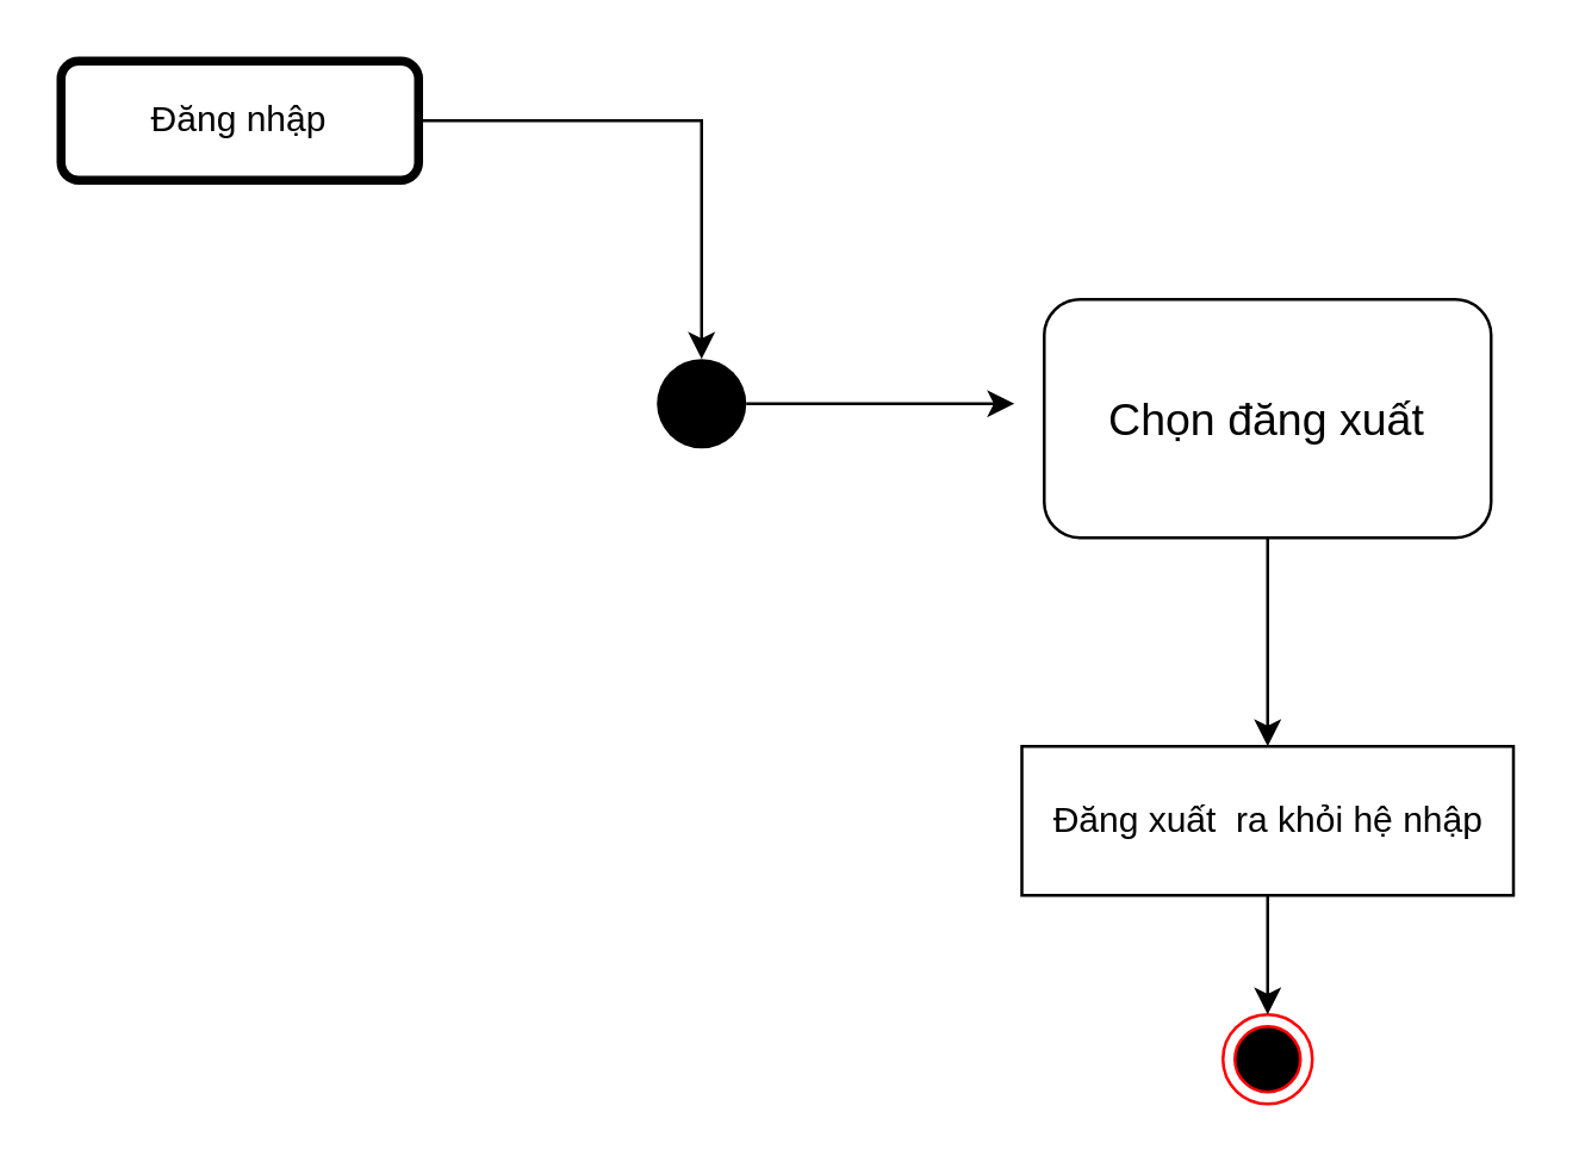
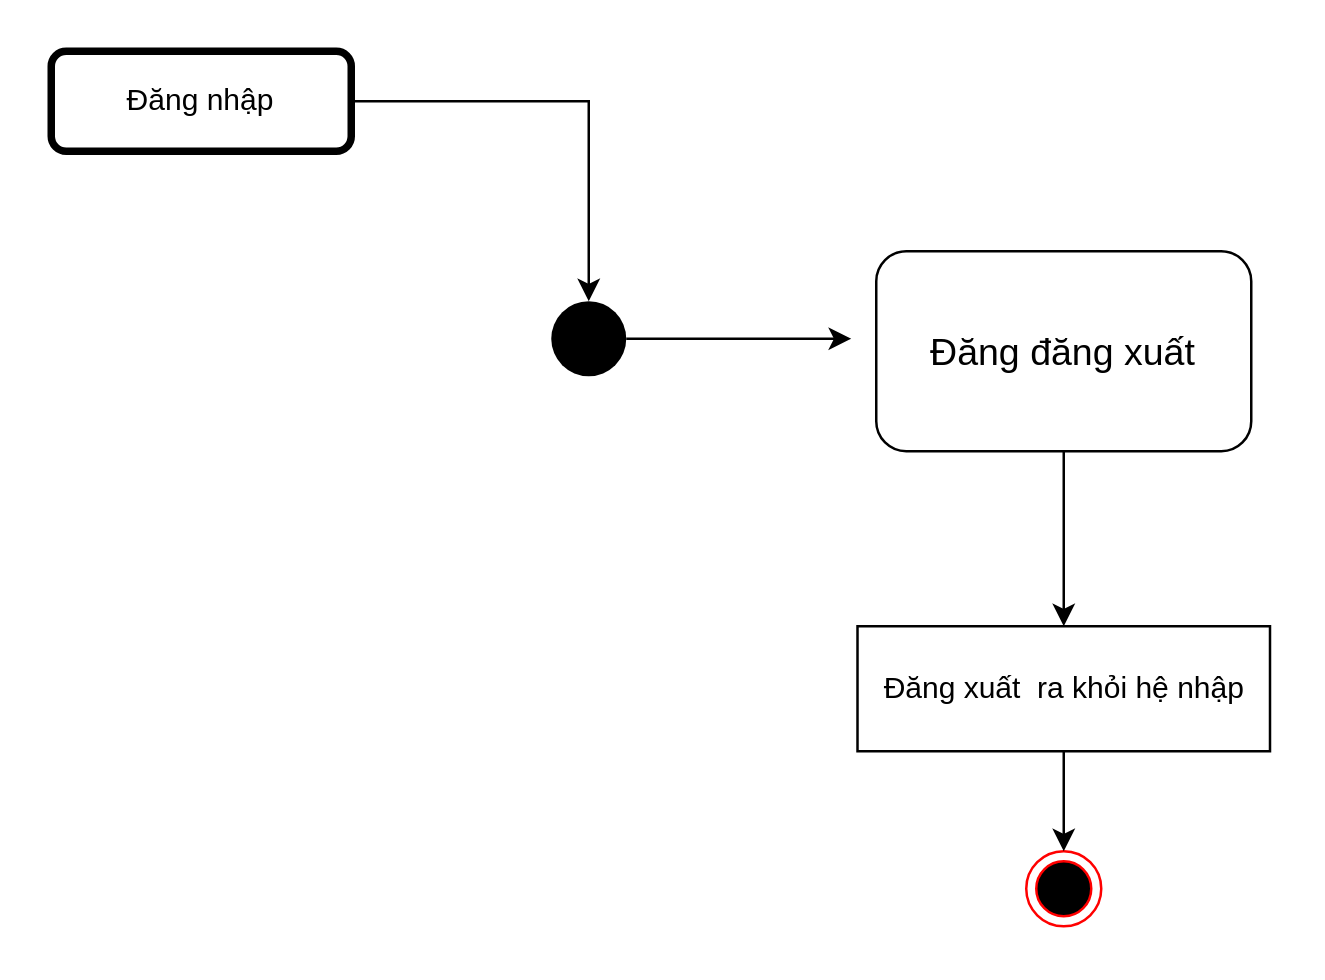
  <mxCell id="0" />
  <mxCell id="1" parent="0" />
  <mxCell id="2" style="edgeStyle=orthogonalEdgeStyle;rounded=0;orthogonalLoop=1;jettySize=auto;html=1;fontSize=15;" parent="1" source="3" edge="1"><mxGeometry relative="1" as="geometry"><mxPoint x="340" y="135" as="targetPoint" /></mxGeometry></mxCell>
  <mxCell id="3" value="" style="ellipse;fillColor=#000000;strokeColor=none;" parent="1" vertex="1"><mxGeometry x="220" y="120" width="30" height="30" as="geometry" /></mxCell>
  <mxCell id="4" style="edgeStyle=orthogonalEdgeStyle;rounded=0;orthogonalLoop=1;jettySize=auto;html=1;fontSize=15;" parent="1" source="5" edge="1"><mxGeometry relative="1" as="geometry"><mxPoint x="425" y="250" as="targetPoint" /></mxGeometry></mxCell>
- <mxCell id="5" value="Chọn đăng xuất" style="shape=rect;html=1;rounded=1;whiteSpace=wrap;align=center;fontSize=15;" parent="1" vertex="1"><mxGeometry x="350" y="100" width="150" height="80" as="geometry" /></mxCell>
+ <mxCell id="5" value="Đăng đăng xuất" style="shape=rect;html=1;rounded=1;whiteSpace=wrap;align=center;fontSize=15;" parent="1" vertex="1"><mxGeometry x="350" y="100" width="150" height="80" as="geometry" /></mxCell>
  <mxCell id="6" value="" style="ellipse;html=1;shape=endState;fillColor=#000000;strokeColor=#ff0000;" vertex="1" parent="1"><mxGeometry x="410" y="340" width="30" height="30" as="geometry" /></mxCell>
  <mxCell id="7" style="edgeStyle=orthogonalEdgeStyle;rounded=0;orthogonalLoop=1;jettySize=auto;html=1;" edge="1" parent="1" source="8" target="3"><mxGeometry relative="1" as="geometry" /></mxCell>
  <mxCell id="8" value="Đăng nhập" style="shape=ext;rounded=1;html=1;whiteSpace=wrap;strokeWidth=3;" vertex="1" parent="1"><mxGeometry x="20" y="20" width="120" height="40" as="geometry" /></mxCell>
  <mxCell id="9" style="edgeStyle=orthogonalEdgeStyle;rounded=0;orthogonalLoop=1;jettySize=auto;html=1;entryX=0.5;entryY=0;entryDx=0;entryDy=0;" edge="1" parent="1" source="10" target="6"><mxGeometry relative="1" as="geometry" /></mxCell>
  <mxCell id="10" value="Đăng xuất&amp;nbsp; ra khỏi hệ nhập" style="html=1;dashed=0;whitespace=wrap;" vertex="1" parent="1"><mxGeometry x="342.5" y="250" width="165" height="50" as="geometry" /></mxCell>
